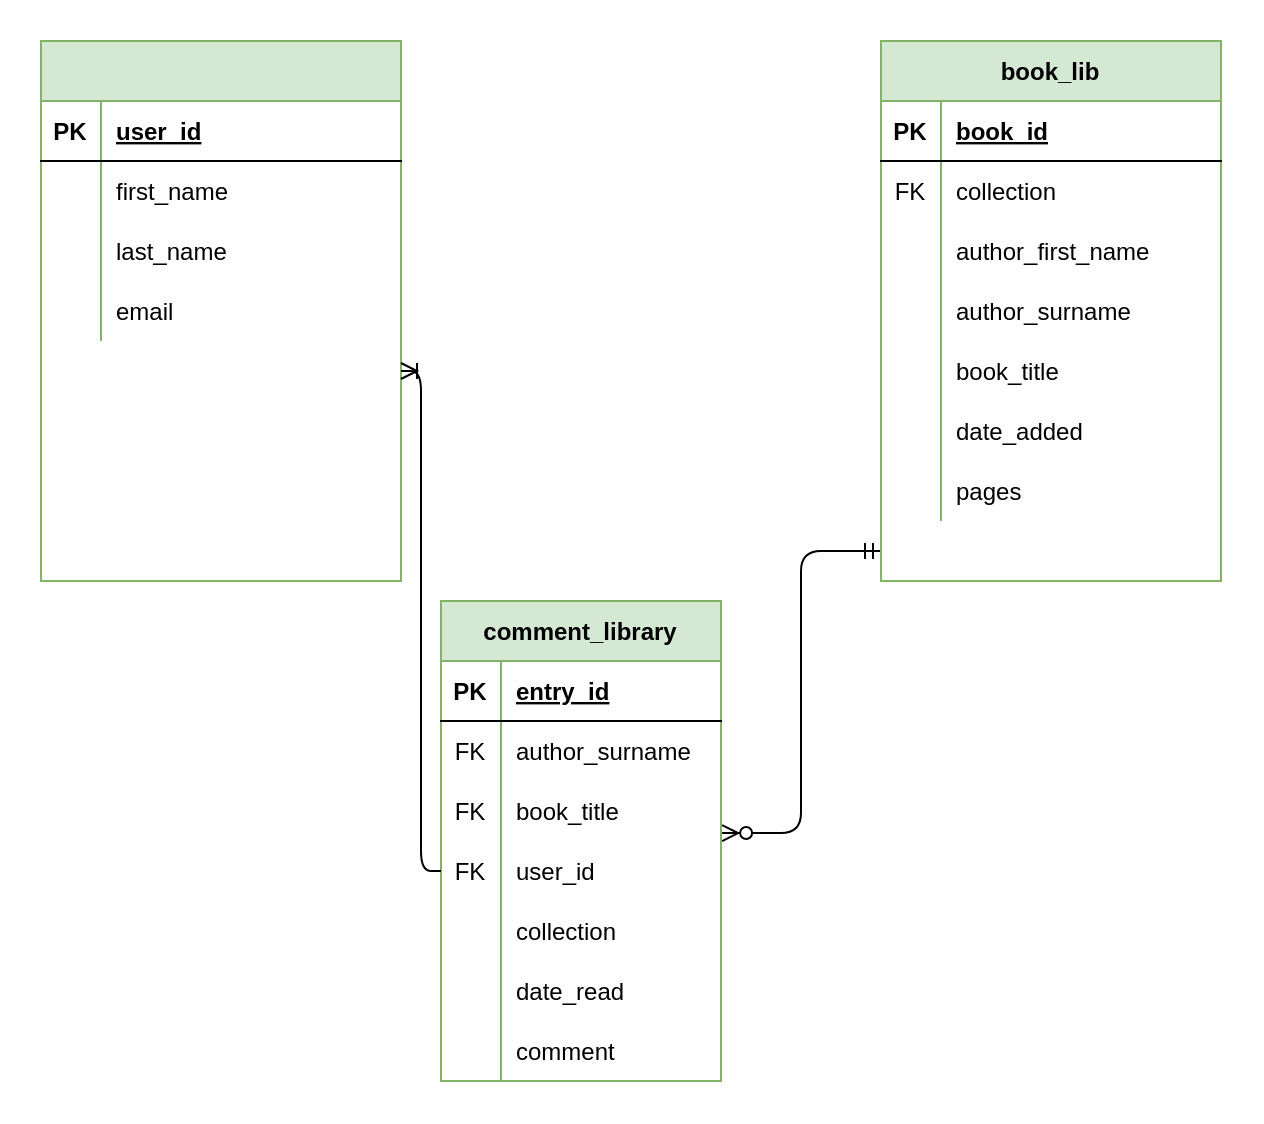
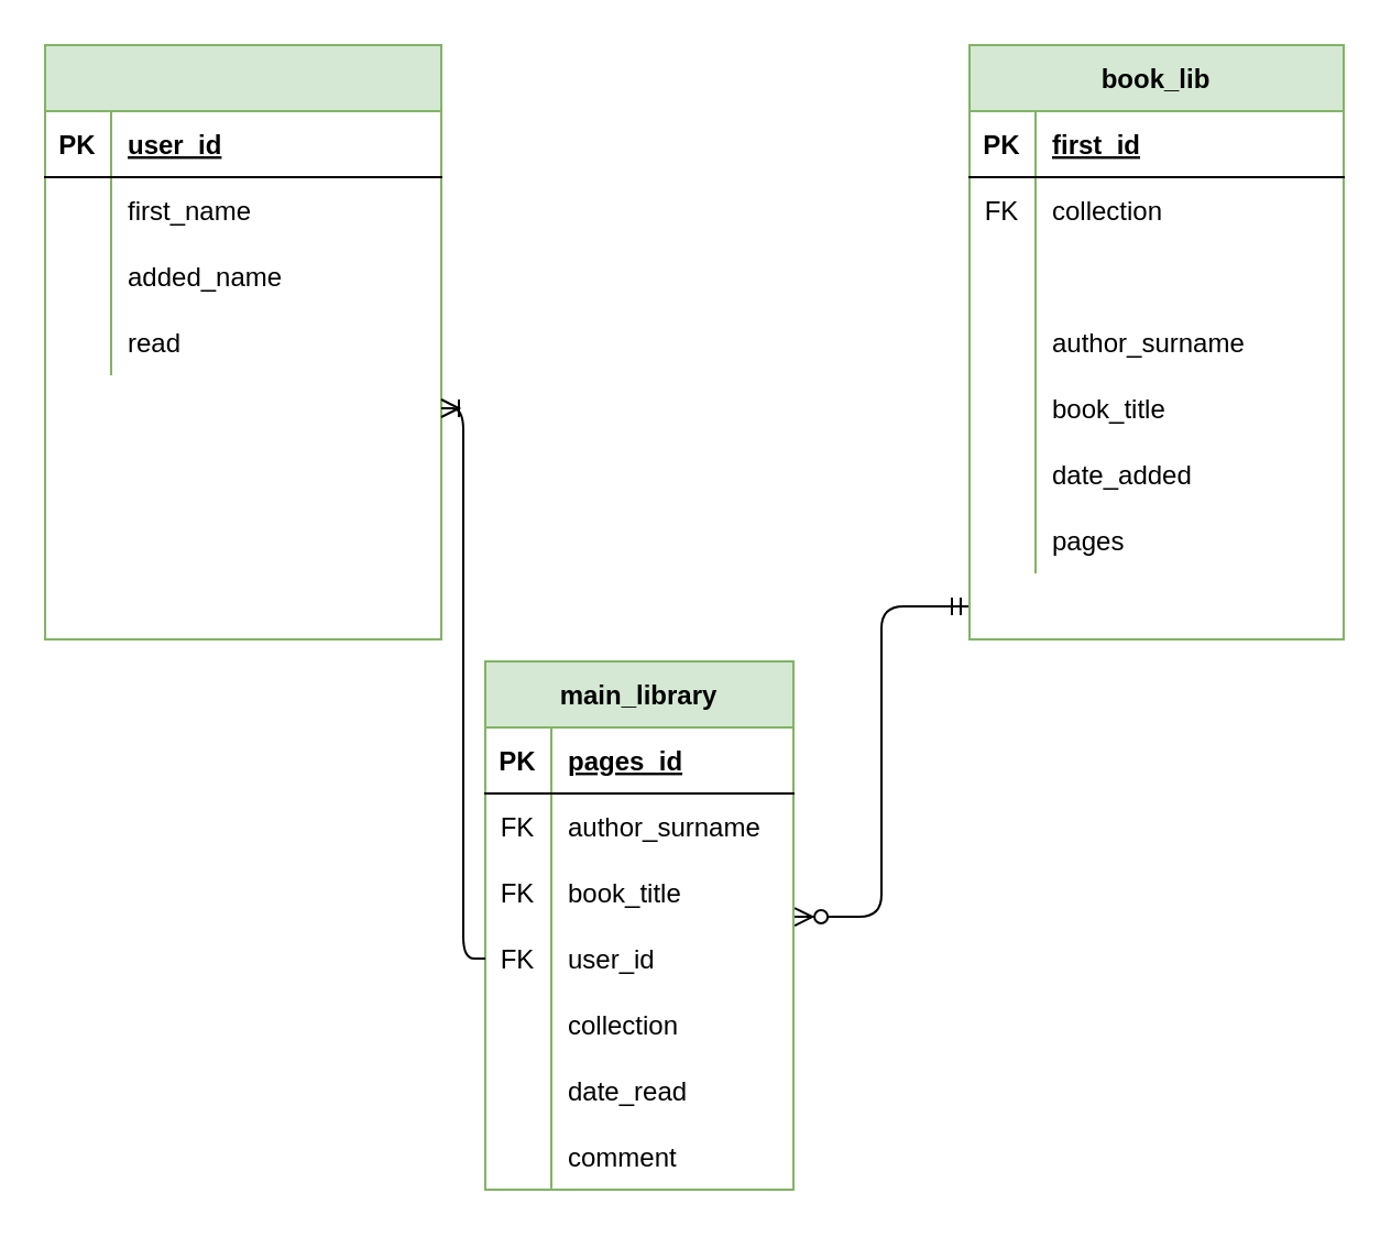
  <mxCell id="0" />
  <mxCell id="1" parent="0" />
  <mxCell id="2" value="" style="edgeStyle=elbowEdgeStyle;fontSize=12;html=1;endArrow=ERzeroToMany;startArrow=ERmandOne;entryX=1.004;entryY=-0.133;entryDx=0;entryDy=0;entryPerimeter=0;" edge="1" parent="1" source="62" target="13"><mxGeometry width="100" height="100" relative="1" as="geometry"><mxPoint x="540" y="340" as="sourcePoint" /><mxPoint x="718" y="423.99" as="targetPoint" /></mxGeometry></mxCell>
- <mxCell id="3" value="comment_library" style="shape=table;startSize=30;container=1;collapsible=1;childLayout=tableLayout;fixedRows=1;rowLines=0;fontStyle=1;align=center;resizeLast=1;fillColor=#d5e8d4;strokeColor=#82b366;" vertex="1" parent="1"><mxGeometry x="220" y="300" width="140" height="240" as="geometry" /></mxCell>
+ <mxCell id="3" value="main_library" style="shape=table;startSize=30;container=1;collapsible=1;childLayout=tableLayout;fixedRows=1;rowLines=0;fontStyle=1;align=center;resizeLast=1;fillColor=#d5e8d4;strokeColor=#82b366;" vertex="1" parent="1"><mxGeometry x="220" y="300" width="140" height="240" as="geometry" /></mxCell>
  <mxCell id="4" value="" style="shape=partialRectangle;collapsible=0;dropTarget=0;pointerEvents=0;fillColor=none;top=0;left=0;bottom=1;right=0;points=[[0,0.5],[1,0.5]];portConstraint=eastwest;" vertex="1" parent="3"><mxGeometry y="30" width="140" height="30" as="geometry" /></mxCell>
  <mxCell id="5" value="PK" style="shape=partialRectangle;connectable=0;fillColor=none;top=0;left=0;bottom=0;right=0;fontStyle=1;overflow=hidden;" vertex="1" parent="4"><mxGeometry width="30" height="30" as="geometry" /></mxCell>
- <mxCell id="6" value="entry_id" style="shape=partialRectangle;connectable=0;fillColor=none;top=0;left=0;bottom=0;right=0;align=left;spacingLeft=6;fontStyle=5;overflow=hidden;" vertex="1" parent="4"><mxGeometry x="30" width="110" height="30" as="geometry" /></mxCell>
+ <mxCell id="6" value="pages_id" style="shape=partialRectangle;connectable=0;fillColor=none;top=0;left=0;bottom=0;right=0;align=left;spacingLeft=6;fontStyle=5;overflow=hidden;" vertex="1" parent="4"><mxGeometry x="30" width="110" height="30" as="geometry" /></mxCell>
  <mxCell id="7" value="" style="shape=partialRectangle;collapsible=0;dropTarget=0;pointerEvents=0;fillColor=none;top=0;left=0;bottom=0;right=0;points=[[0,0.5],[1,0.5]];portConstraint=eastwest;" vertex="1" parent="3"><mxGeometry y="60" width="140" height="30" as="geometry" /></mxCell>
  <mxCell id="8" value="FK" style="shape=partialRectangle;connectable=0;fillColor=none;top=0;left=0;bottom=0;right=0;fontStyle=0;overflow=hidden;" vertex="1" parent="7"><mxGeometry width="30" height="30" as="geometry" /></mxCell>
  <mxCell id="9" value="author_surname" style="shape=partialRectangle;connectable=0;fillColor=none;top=0;left=0;bottom=0;right=0;align=left;spacingLeft=6;fontStyle=0;overflow=hidden;" vertex="1" parent="7"><mxGeometry x="30" width="110" height="30" as="geometry" /></mxCell>
  <mxCell id="10" value="" style="shape=partialRectangle;collapsible=0;dropTarget=0;pointerEvents=0;fillColor=none;top=0;left=0;bottom=0;right=0;points=[[0,0.5],[1,0.5]];portConstraint=eastwest;" vertex="1" parent="3"><mxGeometry y="90" width="140" height="30" as="geometry" /></mxCell>
  <mxCell id="11" value="FK" style="shape=partialRectangle;connectable=0;fillColor=none;top=0;left=0;bottom=0;right=0;fontStyle=0;overflow=hidden;" vertex="1" parent="10"><mxGeometry width="30" height="30" as="geometry" /></mxCell>
  <mxCell id="12" value="book_title" style="shape=partialRectangle;connectable=0;fillColor=none;top=0;left=0;bottom=0;right=0;align=left;spacingLeft=6;fontStyle=0;overflow=hidden;" vertex="1" parent="10"><mxGeometry x="30" width="110" height="30" as="geometry" /></mxCell>
  <mxCell id="13" value="" style="shape=partialRectangle;collapsible=0;dropTarget=0;pointerEvents=0;fillColor=none;top=0;left=0;bottom=0;right=0;points=[[0,0.5],[1,0.5]];portConstraint=eastwest;" vertex="1" parent="3"><mxGeometry y="120" width="140" height="30" as="geometry" /></mxCell>
  <mxCell id="14" value="FK" style="shape=partialRectangle;connectable=0;fillColor=none;top=0;left=0;bottom=0;right=0;fontStyle=0;overflow=hidden;" vertex="1" parent="13"><mxGeometry width="30" height="30" as="geometry" /></mxCell>
  <mxCell id="15" value="user_id" style="shape=partialRectangle;connectable=0;fillColor=none;top=0;left=0;bottom=0;right=0;align=left;spacingLeft=6;fontStyle=0;overflow=hidden;" vertex="1" parent="13"><mxGeometry x="30" width="110" height="30" as="geometry" /></mxCell>
  <mxCell id="16" value="" style="shape=partialRectangle;collapsible=0;dropTarget=0;pointerEvents=0;fillColor=none;top=0;left=0;bottom=0;right=0;points=[[0,0.5],[1,0.5]];portConstraint=eastwest;" vertex="1" parent="3"><mxGeometry y="150" width="140" height="30" as="geometry" /></mxCell>
  <mxCell id="17" value="" style="shape=partialRectangle;connectable=0;fillColor=none;top=0;left=0;bottom=0;right=0;fontStyle=0;overflow=hidden;" vertex="1" parent="16"><mxGeometry width="30" height="30" as="geometry" /></mxCell>
  <mxCell id="18" value="collection" style="shape=partialRectangle;connectable=0;fillColor=none;top=0;left=0;bottom=0;right=0;align=left;spacingLeft=6;fontStyle=0;overflow=hidden;" vertex="1" parent="16"><mxGeometry x="30" width="110" height="30" as="geometry" /></mxCell>
  <mxCell id="19" value="" style="shape=partialRectangle;collapsible=0;dropTarget=0;pointerEvents=0;fillColor=none;top=0;left=0;bottom=0;right=0;points=[[0,0.5],[1,0.5]];portConstraint=eastwest;" vertex="1" parent="3"><mxGeometry y="180" width="140" height="30" as="geometry" /></mxCell>
  <mxCell id="20" value="" style="shape=partialRectangle;connectable=0;fillColor=none;top=0;left=0;bottom=0;right=0;fontStyle=1;overflow=hidden;" vertex="1" parent="19"><mxGeometry width="30" height="30" as="geometry" /></mxCell>
  <mxCell id="21" value="date_read" style="shape=partialRectangle;connectable=0;fillColor=none;top=0;left=0;bottom=0;right=0;align=left;spacingLeft=6;fontStyle=0;overflow=hidden;" vertex="1" parent="19"><mxGeometry x="30" width="110" height="30" as="geometry" /></mxCell>
  <mxCell id="22" value="" style="shape=partialRectangle;collapsible=0;dropTarget=0;pointerEvents=0;fillColor=none;top=0;left=0;bottom=0;right=0;points=[[0,0.5],[1,0.5]];portConstraint=eastwest;" vertex="1" parent="3"><mxGeometry y="210" width="140" height="30" as="geometry" /></mxCell>
  <mxCell id="23" value="" style="shape=partialRectangle;connectable=0;fillColor=none;top=0;left=0;bottom=0;right=0;editable=1;overflow=hidden;" vertex="1" parent="22"><mxGeometry width="30" height="30" as="geometry" /></mxCell>
  <mxCell id="24" value="comment" style="shape=partialRectangle;connectable=0;fillColor=none;top=0;left=0;bottom=0;right=0;align=left;spacingLeft=6;overflow=hidden;" vertex="1" parent="22"><mxGeometry x="30" width="110" height="30" as="geometry" /></mxCell>
  <mxCell id="25" value="" style="shape=table;startSize=30;container=1;collapsible=1;childLayout=tableLayout;fixedRows=1;rowLines=0;fontStyle=1;align=center;resizeLast=1;fillColor=#d5e8d4;strokeColor=#82b366;" vertex="1" parent="1"><mxGeometry x="20" y="20" width="180" height="270" as="geometry" /></mxCell>
  <mxCell id="26" value="" style="shape=partialRectangle;collapsible=0;dropTarget=0;pointerEvents=0;fillColor=none;top=0;left=0;bottom=1;right=0;points=[[0,0.5],[1,0.5]];portConstraint=eastwest;" vertex="1" parent="25"><mxGeometry y="30" width="180" height="30" as="geometry" /></mxCell>
  <mxCell id="27" value="PK" style="shape=partialRectangle;connectable=0;fillColor=none;top=0;left=0;bottom=0;right=0;fontStyle=1;overflow=hidden;" vertex="1" parent="26"><mxGeometry width="30" height="30" as="geometry" /></mxCell>
  <mxCell id="28" value="user_id" style="shape=partialRectangle;connectable=0;fillColor=none;top=0;left=0;bottom=0;right=0;align=left;spacingLeft=6;fontStyle=5;overflow=hidden;" vertex="1" parent="26"><mxGeometry x="30" width="150" height="30" as="geometry" /></mxCell>
  <mxCell id="29" value="" style="shape=partialRectangle;collapsible=0;dropTarget=0;pointerEvents=0;fillColor=none;top=0;left=0;bottom=0;right=0;points=[[0,0.5],[1,0.5]];portConstraint=eastwest;" vertex="1" parent="25"><mxGeometry y="60" width="180" height="30" as="geometry" /></mxCell>
  <mxCell id="30" value="" style="shape=partialRectangle;connectable=0;fillColor=none;top=0;left=0;bottom=0;right=0;editable=1;overflow=hidden;" vertex="1" parent="29"><mxGeometry width="30" height="30" as="geometry" /></mxCell>
  <mxCell id="31" value="first_name" style="shape=partialRectangle;connectable=0;fillColor=none;top=0;left=0;bottom=0;right=0;align=left;spacingLeft=6;overflow=hidden;" vertex="1" parent="29"><mxGeometry x="30" width="150" height="30" as="geometry" /></mxCell>
  <mxCell id="32" value="" style="shape=partialRectangle;collapsible=0;dropTarget=0;pointerEvents=0;fillColor=none;top=0;left=0;bottom=0;right=0;points=[[0,0.5],[1,0.5]];portConstraint=eastwest;" vertex="1" parent="25"><mxGeometry y="90" width="180" height="30" as="geometry" /></mxCell>
  <mxCell id="33" value="" style="shape=partialRectangle;connectable=0;fillColor=none;top=0;left=0;bottom=0;right=0;editable=1;overflow=hidden;" vertex="1" parent="32"><mxGeometry width="30" height="30" as="geometry" /></mxCell>
- <mxCell id="34" value="last_name" style="shape=partialRectangle;connectable=0;fillColor=none;top=0;left=0;bottom=0;right=0;align=left;spacingLeft=6;overflow=hidden;" vertex="1" parent="32"><mxGeometry x="30" width="150" height="30" as="geometry" /></mxCell>
+ <mxCell id="34" value="added_name" style="shape=partialRectangle;connectable=0;fillColor=none;top=0;left=0;bottom=0;right=0;align=left;spacingLeft=6;overflow=hidden;" vertex="1" parent="32"><mxGeometry x="30" width="150" height="30" as="geometry" /></mxCell>
  <mxCell id="35" value="" style="shape=partialRectangle;collapsible=0;dropTarget=0;pointerEvents=0;fillColor=none;top=0;left=0;bottom=0;right=0;points=[[0,0.5],[1,0.5]];portConstraint=eastwest;" vertex="1" parent="25"><mxGeometry y="120" width="180" height="30" as="geometry" /></mxCell>
  <mxCell id="36" value="" style="shape=partialRectangle;connectable=0;fillColor=none;top=0;left=0;bottom=0;right=0;editable=1;overflow=hidden;" vertex="1" parent="35"><mxGeometry width="30" height="30" as="geometry" /></mxCell>
- <mxCell id="37" value="email" style="shape=partialRectangle;connectable=0;fillColor=none;top=0;left=0;bottom=0;right=0;align=left;spacingLeft=6;overflow=hidden;" vertex="1" parent="35"><mxGeometry x="30" width="150" height="30" as="geometry" /></mxCell>
+ <mxCell id="37" value="read" style="shape=partialRectangle;connectable=0;fillColor=none;top=0;left=0;bottom=0;right=0;align=left;spacingLeft=6;overflow=hidden;" vertex="1" parent="35"><mxGeometry x="30" width="150" height="30" as="geometry" /></mxCell>
  <mxCell id="38" value="" style="shape=partialRectangle;collapsible=0;dropTarget=0;pointerEvents=0;fillColor=none;top=0;left=0;bottom=0;right=0;points=[[0,0.5],[1,0.5]];portConstraint=eastwest;" vertex="1" parent="25"><mxGeometry y="150" width="180" height="30" as="geometry" /></mxCell>
  <mxCell id="39" value="" style="shape=partialRectangle;connectable=0;fillColor=none;top=0;left=0;bottom=0;right=0;editable=1;overflow=hidden;" vertex="1" parent="38"><mxGeometry width="30" height="30" as="geometry" /></mxCell>
  <mxCell id="40" value="book_lib" style="shape=table;startSize=30;container=1;collapsible=1;childLayout=tableLayout;fixedRows=1;rowLines=0;fontStyle=1;align=center;resizeLast=1;fillColor=#d5e8d4;strokeColor=#82b366;" vertex="1" parent="1"><mxGeometry x="440" y="20" width="170" height="270" as="geometry" /></mxCell>
  <mxCell id="41" value="" style="shape=partialRectangle;collapsible=0;dropTarget=0;pointerEvents=0;fillColor=none;top=0;left=0;bottom=1;right=0;points=[[0,0.5],[1,0.5]];portConstraint=eastwest;" vertex="1" parent="40"><mxGeometry y="30" width="170" height="30" as="geometry" /></mxCell>
  <mxCell id="42" value="PK" style="shape=partialRectangle;connectable=0;fillColor=none;top=0;left=0;bottom=0;right=0;fontStyle=1;overflow=hidden;" vertex="1" parent="41"><mxGeometry width="30" height="30" as="geometry" /></mxCell>
- <mxCell id="43" value="book_id" style="shape=partialRectangle;connectable=0;fillColor=none;top=0;left=0;bottom=0;right=0;align=left;spacingLeft=6;fontStyle=5;overflow=hidden;" vertex="1" parent="41"><mxGeometry x="30" width="140" height="30" as="geometry" /></mxCell>
+ <mxCell id="43" value="first_id" style="shape=partialRectangle;connectable=0;fillColor=none;top=0;left=0;bottom=0;right=0;align=left;spacingLeft=6;fontStyle=5;overflow=hidden;" vertex="1" parent="41"><mxGeometry x="30" width="140" height="30" as="geometry" /></mxCell>
  <mxCell id="44" value="" style="shape=partialRectangle;collapsible=0;dropTarget=0;pointerEvents=0;fillColor=none;top=0;left=0;bottom=0;right=0;points=[[0,0.5],[1,0.5]];portConstraint=eastwest;" vertex="1" parent="40"><mxGeometry y="60" width="170" height="30" as="geometry" /></mxCell>
  <mxCell id="45" value="FK" style="shape=partialRectangle;connectable=0;fillColor=none;top=0;left=0;bottom=0;right=0;fontStyle=0;overflow=hidden;" vertex="1" parent="44"><mxGeometry width="30" height="30" as="geometry" /></mxCell>
  <mxCell id="46" value="collection" style="shape=partialRectangle;connectable=0;fillColor=none;top=0;left=0;bottom=0;right=0;align=left;spacingLeft=6;fontStyle=0;overflow=hidden;" vertex="1" parent="44"><mxGeometry x="30" width="140" height="30" as="geometry" /></mxCell>
  <mxCell id="47" value="" style="shape=partialRectangle;collapsible=0;dropTarget=0;pointerEvents=0;fillColor=none;top=0;left=0;bottom=0;right=0;points=[[0,0.5],[1,0.5]];portConstraint=eastwest;" vertex="1" parent="40"><mxGeometry y="90" width="170" height="30" as="geometry" /></mxCell>
  <mxCell id="48" value="" style="shape=partialRectangle;connectable=0;fillColor=none;top=0;left=0;bottom=0;right=0;editable=1;overflow=hidden;" vertex="1" parent="47"><mxGeometry width="30" height="30" as="geometry" /></mxCell>
- <mxCell id="49" value="author_first_name" style="shape=partialRectangle;connectable=0;fillColor=none;top=0;left=0;bottom=0;right=0;align=left;spacingLeft=6;overflow=hidden;" vertex="1" parent="47"><mxGeometry x="30" width="140" height="30" as="geometry" /></mxCell>
  <mxCell id="50" value="" style="shape=partialRectangle;collapsible=0;dropTarget=0;pointerEvents=0;fillColor=none;top=0;left=0;bottom=0;right=0;points=[[0,0.5],[1,0.5]];portConstraint=eastwest;" vertex="1" parent="40"><mxGeometry y="120" width="170" height="30" as="geometry" /></mxCell>
  <mxCell id="51" value="" style="shape=partialRectangle;connectable=0;fillColor=none;top=0;left=0;bottom=0;right=0;editable=1;overflow=hidden;" vertex="1" parent="50"><mxGeometry width="30" height="30" as="geometry" /></mxCell>
  <mxCell id="52" value="author_surname" style="shape=partialRectangle;connectable=0;fillColor=none;top=0;left=0;bottom=0;right=0;align=left;spacingLeft=6;overflow=hidden;" vertex="1" parent="50"><mxGeometry x="30" width="140" height="30" as="geometry" /></mxCell>
  <mxCell id="53" value="" style="shape=partialRectangle;collapsible=0;dropTarget=0;pointerEvents=0;fillColor=none;top=0;left=0;bottom=0;right=0;points=[[0,0.5],[1,0.5]];portConstraint=eastwest;" vertex="1" parent="40"><mxGeometry y="150" width="170" height="30" as="geometry" /></mxCell>
  <mxCell id="54" value="" style="shape=partialRectangle;connectable=0;fillColor=none;top=0;left=0;bottom=0;right=0;editable=1;overflow=hidden;" vertex="1" parent="53"><mxGeometry width="30" height="30" as="geometry" /></mxCell>
  <mxCell id="55" value="book_title" style="shape=partialRectangle;connectable=0;fillColor=none;top=0;left=0;bottom=0;right=0;align=left;spacingLeft=6;overflow=hidden;" vertex="1" parent="53"><mxGeometry x="30" width="140" height="30" as="geometry" /></mxCell>
  <mxCell id="56" value="" style="shape=partialRectangle;collapsible=0;dropTarget=0;pointerEvents=0;fillColor=none;top=0;left=0;bottom=0;right=0;points=[[0,0.5],[1,0.5]];portConstraint=eastwest;" vertex="1" parent="40"><mxGeometry y="180" width="170" height="30" as="geometry" /></mxCell>
  <mxCell id="57" value="" style="shape=partialRectangle;connectable=0;fillColor=none;top=0;left=0;bottom=0;right=0;editable=1;overflow=hidden;" vertex="1" parent="56"><mxGeometry width="30" height="30" as="geometry" /></mxCell>
  <mxCell id="58" value="date_added" style="shape=partialRectangle;connectable=0;fillColor=none;top=0;left=0;bottom=0;right=0;align=left;spacingLeft=6;overflow=hidden;" vertex="1" parent="56"><mxGeometry x="30" width="140" height="30" as="geometry" /></mxCell>
  <mxCell id="59" value="" style="shape=partialRectangle;collapsible=0;dropTarget=0;pointerEvents=0;fillColor=none;top=0;left=0;bottom=0;right=0;points=[[0,0.5],[1,0.5]];portConstraint=eastwest;" vertex="1" parent="40"><mxGeometry y="210" width="170" height="30" as="geometry" /></mxCell>
  <mxCell id="60" value="" style="shape=partialRectangle;connectable=0;fillColor=none;top=0;left=0;bottom=0;right=0;editable=1;overflow=hidden;" vertex="1" parent="59"><mxGeometry width="30" height="30" as="geometry" /></mxCell>
  <mxCell id="61" value="pages" style="shape=partialRectangle;connectable=0;fillColor=none;top=0;left=0;bottom=0;right=0;align=left;spacingLeft=6;overflow=hidden;" vertex="1" parent="59"><mxGeometry x="30" width="140" height="30" as="geometry" /></mxCell>
  <mxCell id="62" value="" style="shape=partialRectangle;collapsible=0;dropTarget=0;pointerEvents=0;fillColor=none;top=0;left=0;bottom=0;right=0;points=[[0,0.5],[1,0.5]];portConstraint=eastwest;" vertex="1" parent="40"><mxGeometry y="240" width="170" height="30" as="geometry" /></mxCell>
  <mxCell id="63" value="" style="shape=partialRectangle;connectable=0;fillColor=none;top=0;left=0;bottom=0;right=0;editable=1;overflow=hidden;" vertex="1" parent="62"><mxGeometry width="30" height="30" as="geometry" /></mxCell>
  <mxCell id="64" value="" style="edgeStyle=orthogonalEdgeStyle;fontSize=12;html=1;endArrow=ERoneToMany;exitX=0;exitY=0.5;exitDx=0;exitDy=0;" edge="1" parent="1" source="13" target="38"><mxGeometry width="100" height="100" relative="1" as="geometry"><mxPoint x="210" y="370" as="sourcePoint" /><mxPoint x="310" y="270" as="targetPoint" /></mxGeometry></mxCell>
